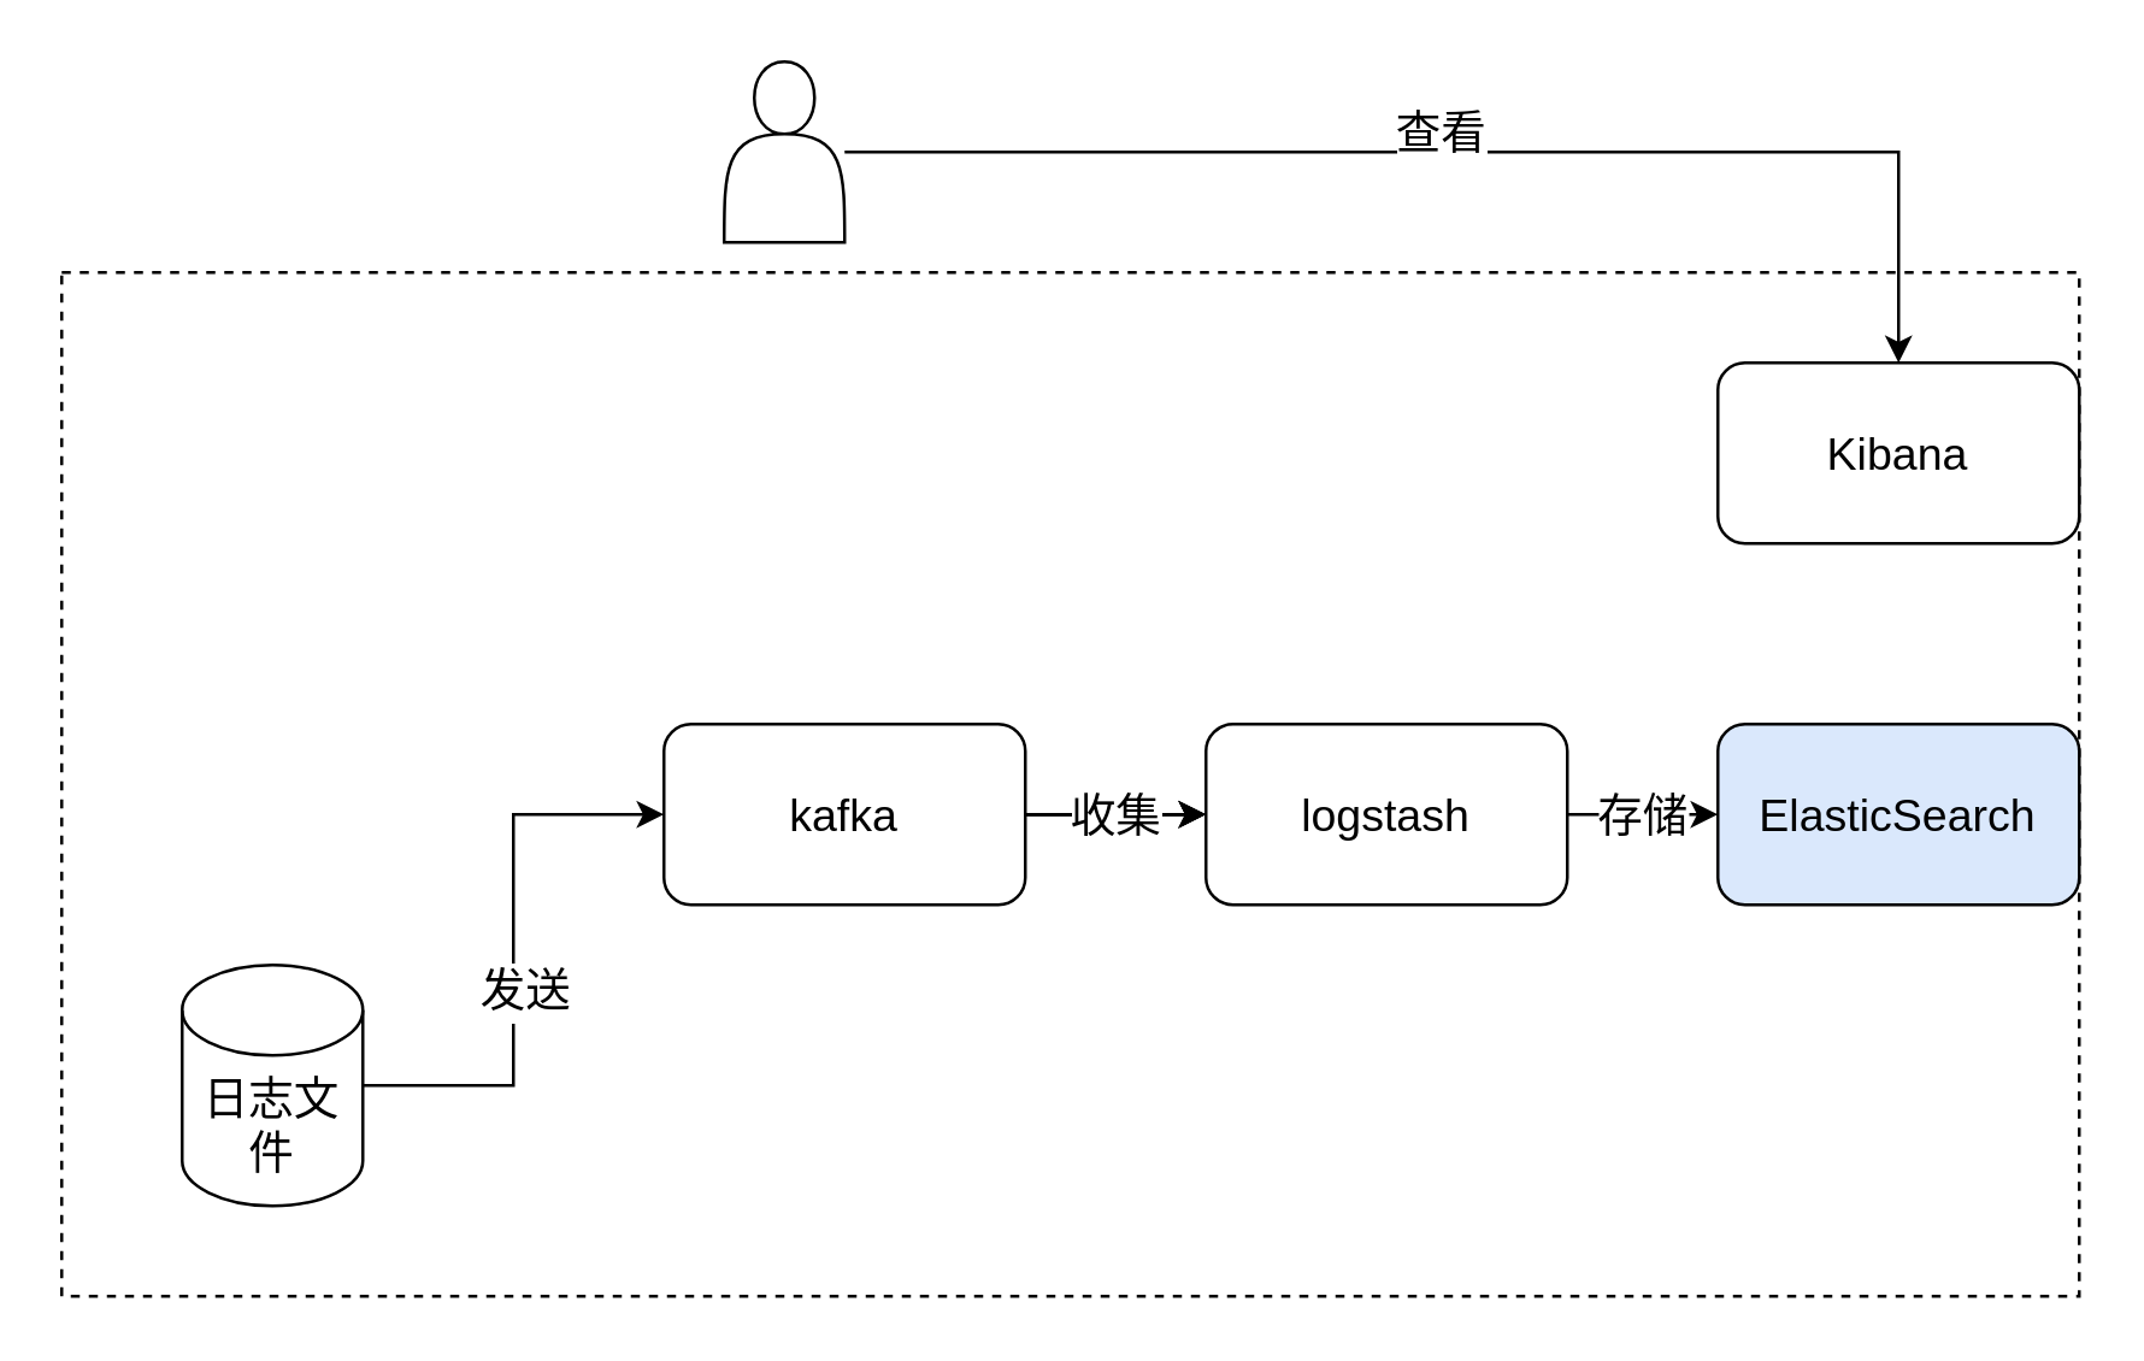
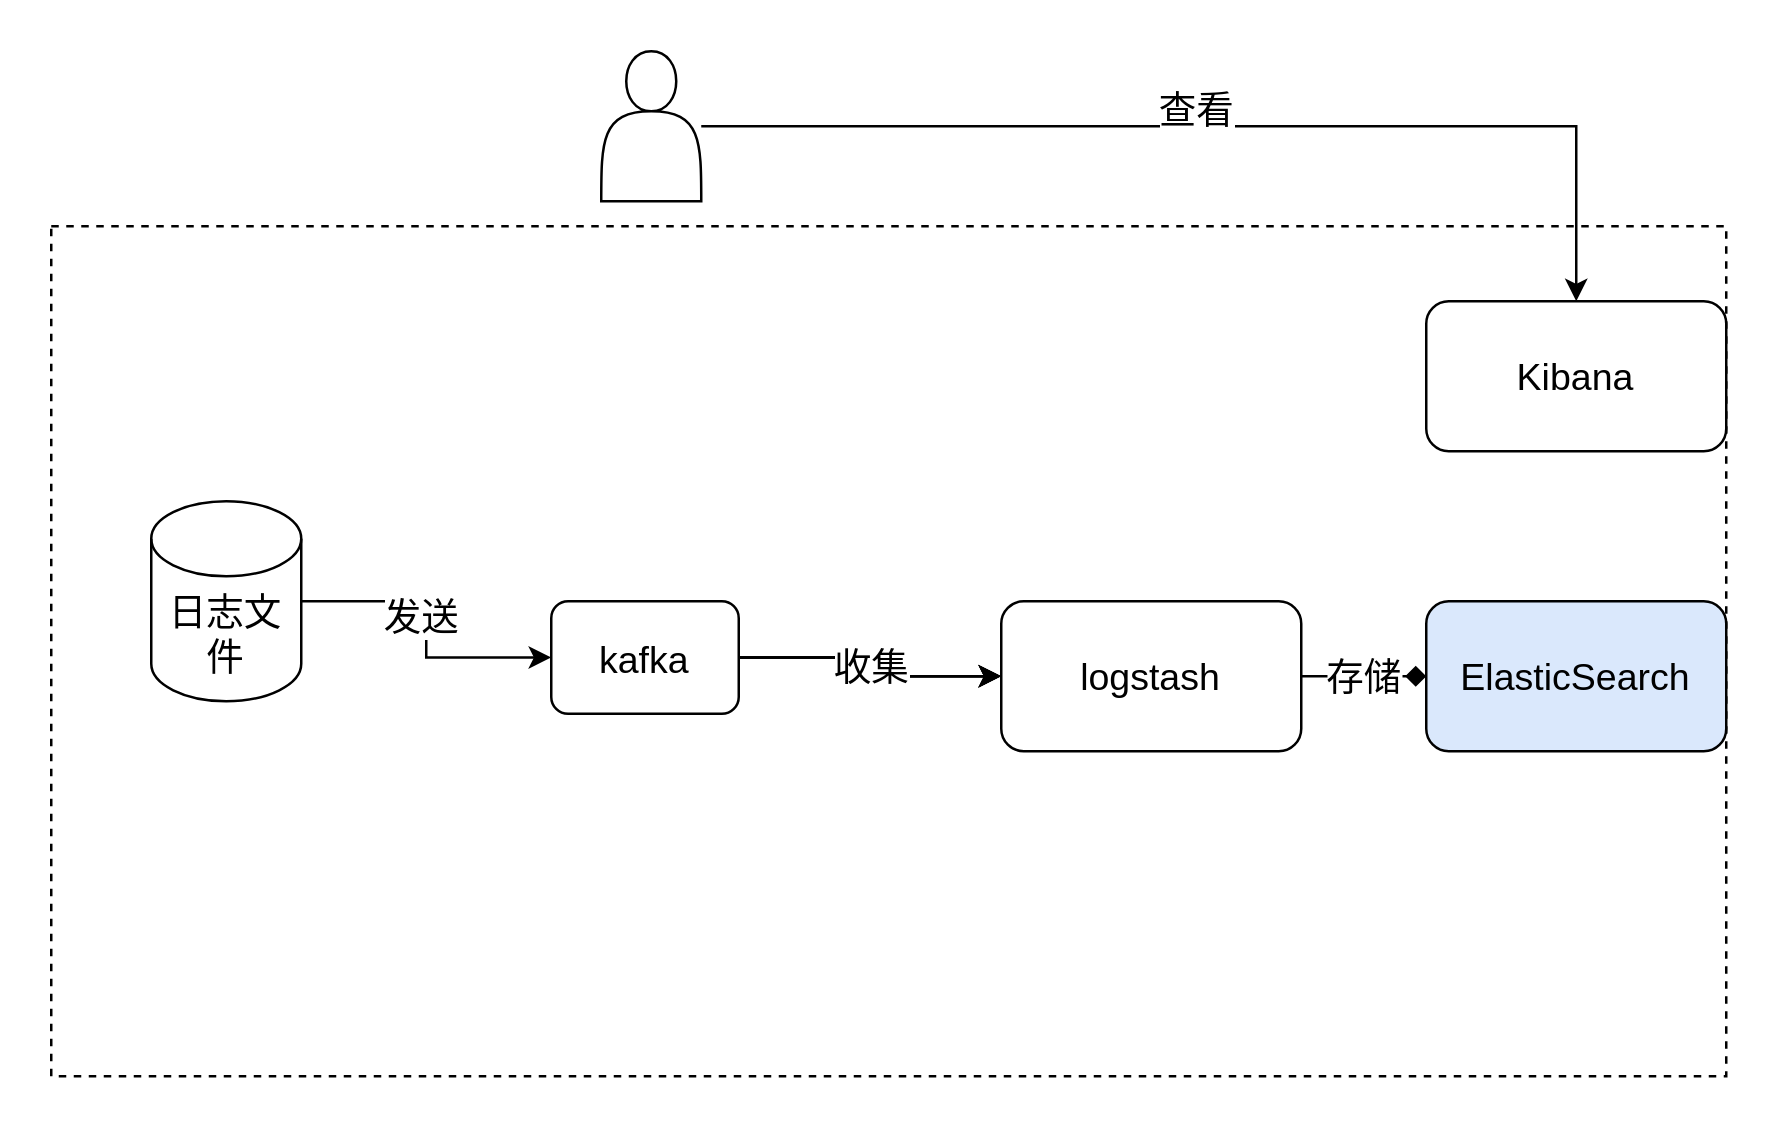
  <mxCell id="0" />
  <mxCell id="1" parent="0" />
  <mxCell id="2" value="" style="rounded=0;whiteSpace=wrap;html=1;fillStyle=hatch;dashed=1;" vertex="1" parent="1"><mxGeometry x="20" y="90" width="670" height="340" as="geometry" /></mxCell>
  <mxCell id="3" style="edgeStyle=orthogonalEdgeStyle;rounded=0;orthogonalLoop=1;jettySize=auto;html=1;entryX=0.5;entryY=0;entryDx=0;entryDy=0;" edge="1" parent="1" source="5" target="6"><mxGeometry relative="1" as="geometry" /></mxCell>
  <mxCell id="4" value="&lt;font style=&quot;font-size: 15px;&quot;&gt;查看&lt;/font&gt;" style="edgeLabel;html=1;align=center;verticalAlign=middle;resizable=0;points=[];" vertex="1" connectable="0" parent="3"><mxGeometry x="-0.063" y="8" relative="1" as="geometry"><mxPoint as="offset" /></mxGeometry></mxCell>
  <mxCell id="5" value="" style="shape=actor;whiteSpace=wrap;html=1;" vertex="1" parent="1"><mxGeometry x="240" y="20" width="40" height="60" as="geometry" /></mxCell>
  <mxCell id="6" value="&lt;font style=&quot;font-size: 15px;&quot;&gt;Kibana&lt;/font&gt;" style="rounded=1;whiteSpace=wrap;html=1;" vertex="1" parent="1"><mxGeometry x="570" y="120" width="120" height="60" as="geometry" /></mxCell>
  <mxCell id="7" style="edgeStyle=orthogonalEdgeStyle;rounded=0;orthogonalLoop=1;jettySize=auto;html=1;entryX=0;entryY=0.5;entryDx=0;entryDy=0;" edge="1" parent="1" source="10" target="14"><mxGeometry relative="1" as="geometry" /></mxCell>
  <mxCell id="8" value="&lt;font style=&quot;font-size: 15px;&quot;&gt;f&lt;/font&gt;" style="edgeLabel;html=1;align=center;verticalAlign=middle;resizable=0;points=[];" vertex="1" connectable="0" parent="7"><mxGeometry x="-0.147" relative="1" as="geometry"><mxPoint as="offset" /></mxGeometry></mxCell>
  <mxCell id="9" value="&lt;font style=&quot;font-size: 15px;&quot;&gt;发送&lt;/font&gt;" style="edgeLabel;html=1;align=center;verticalAlign=middle;resizable=0;points=[];" vertex="1" connectable="0" parent="7"><mxGeometry x="-0.12" y="-3" relative="1" as="geometry"><mxPoint y="1" as="offset" /></mxGeometry></mxCell>
- <mxCell id="10" value="&lt;font style=&quot;font-size: 15px;&quot;&gt;日志文件&lt;/font&gt;" style="shape=cylinder3;whiteSpace=wrap;html=1;boundedLbl=1;backgroundOutline=1;size=15;" vertex="1" parent="1"><mxGeometry x="60" y="320" width="60" height="80" as="geometry" /></mxCell>
+ <mxCell id="10" value="&lt;font style=&quot;font-size: 15px;&quot;&gt;日志文件&lt;/font&gt;" style="shape=cylinder3;whiteSpace=wrap;html=1;boundedLbl=1;backgroundOutline=1;size=15;" vertex="1" parent="1"><mxGeometry x="60" y="200" width="60" height="80" as="geometry" /></mxCell>
  <mxCell id="11" style="edgeStyle=orthogonalEdgeStyle;rounded=0;orthogonalLoop=1;jettySize=auto;html=1;entryX=0;entryY=0.5;entryDx=0;entryDy=0;" edge="1" parent="1" source="14" target="16"><mxGeometry relative="1" as="geometry" /></mxCell>
  <mxCell id="12" value="" style="edgeStyle=orthogonalEdgeStyle;rounded=0;orthogonalLoop=1;jettySize=auto;html=1;" edge="1" parent="1" source="14" target="16"><mxGeometry relative="1" as="geometry" /></mxCell>
  <mxCell id="13" value="&lt;font style=&quot;font-size: 15px;&quot;&gt;收集&lt;/font&gt;" style="edgeStyle=orthogonalEdgeStyle;rounded=0;orthogonalLoop=1;jettySize=auto;html=1;" edge="1" parent="1" source="14" target="16"><mxGeometry relative="1" as="geometry" /></mxCell>
- <mxCell id="14" value="&lt;font style=&quot;font-size: 15px;&quot;&gt;kafka&lt;/font&gt;" style="rounded=1;whiteSpace=wrap;html=1;" vertex="1" parent="1"><mxGeometry x="220" y="240" width="120" height="60" as="geometry" /></mxCell>
- <mxCell id="15" value="&lt;font style=&quot;font-size: 15px;&quot;&gt;存储&lt;/font&gt;" style="edgeStyle=orthogonalEdgeStyle;rounded=0;orthogonalLoop=1;jettySize=auto;html=1;entryX=0;entryY=0.5;entryDx=0;entryDy=0;" edge="1" parent="1" source="16" target="17"><mxGeometry relative="1" as="geometry" /></mxCell>
+ <mxCell id="14" value="&lt;font style=&quot;font-size: 15px;&quot;&gt;kafka&lt;/font&gt;" style="rounded=1;whiteSpace=wrap;html=1;" vertex="1" parent="1"><mxGeometry x="220" y="240" width="75" height="45" as="geometry" /></mxCell>
+ <mxCell id="15" value="&lt;font style=&quot;font-size: 15px;&quot;&gt;存储&lt;/font&gt;" style="edgeStyle=orthogonalEdgeStyle;rounded=0;orthogonalLoop=1;jettySize=auto;html=1;entryX=0;entryY=0.5;entryDx=0;entryDy=0;endArrow=diamond;" edge="1" parent="1" source="16" target="17"><mxGeometry relative="1" as="geometry" /></mxCell>
  <mxCell id="16" value="&lt;font style=&quot;font-size: 15px;&quot;&gt;logstash&lt;/font&gt;" style="rounded=1;whiteSpace=wrap;html=1;" vertex="1" parent="1"><mxGeometry x="400" y="240" width="120" height="60" as="geometry" /></mxCell>
  <mxCell id="17" value="&lt;font style=&quot;font-size: 15px;&quot;&gt;ElasticSearch&lt;/font&gt;" style="rounded=1;whiteSpace=wrap;html=1;fillColor=#dae8fc;" vertex="1" parent="1"><mxGeometry x="570" y="240" width="120" height="60" as="geometry" /></mxCell>
